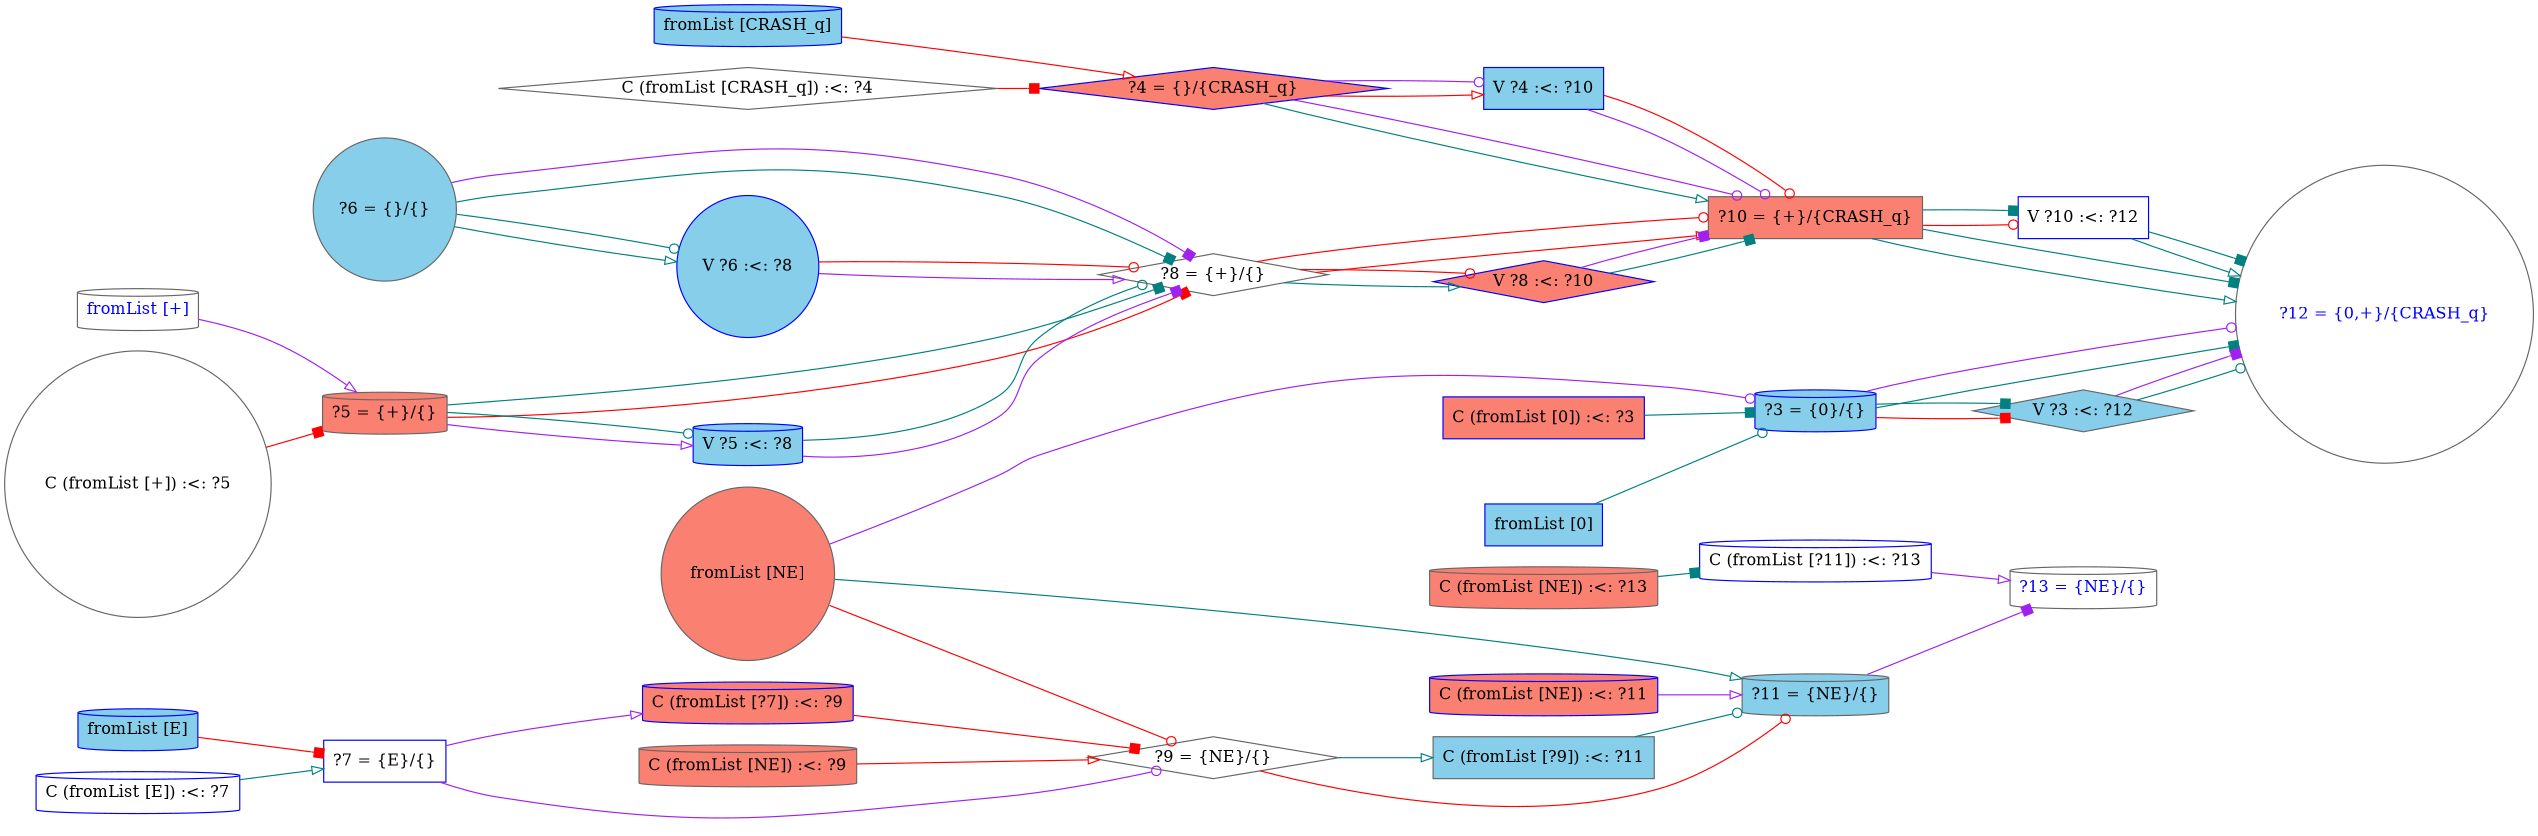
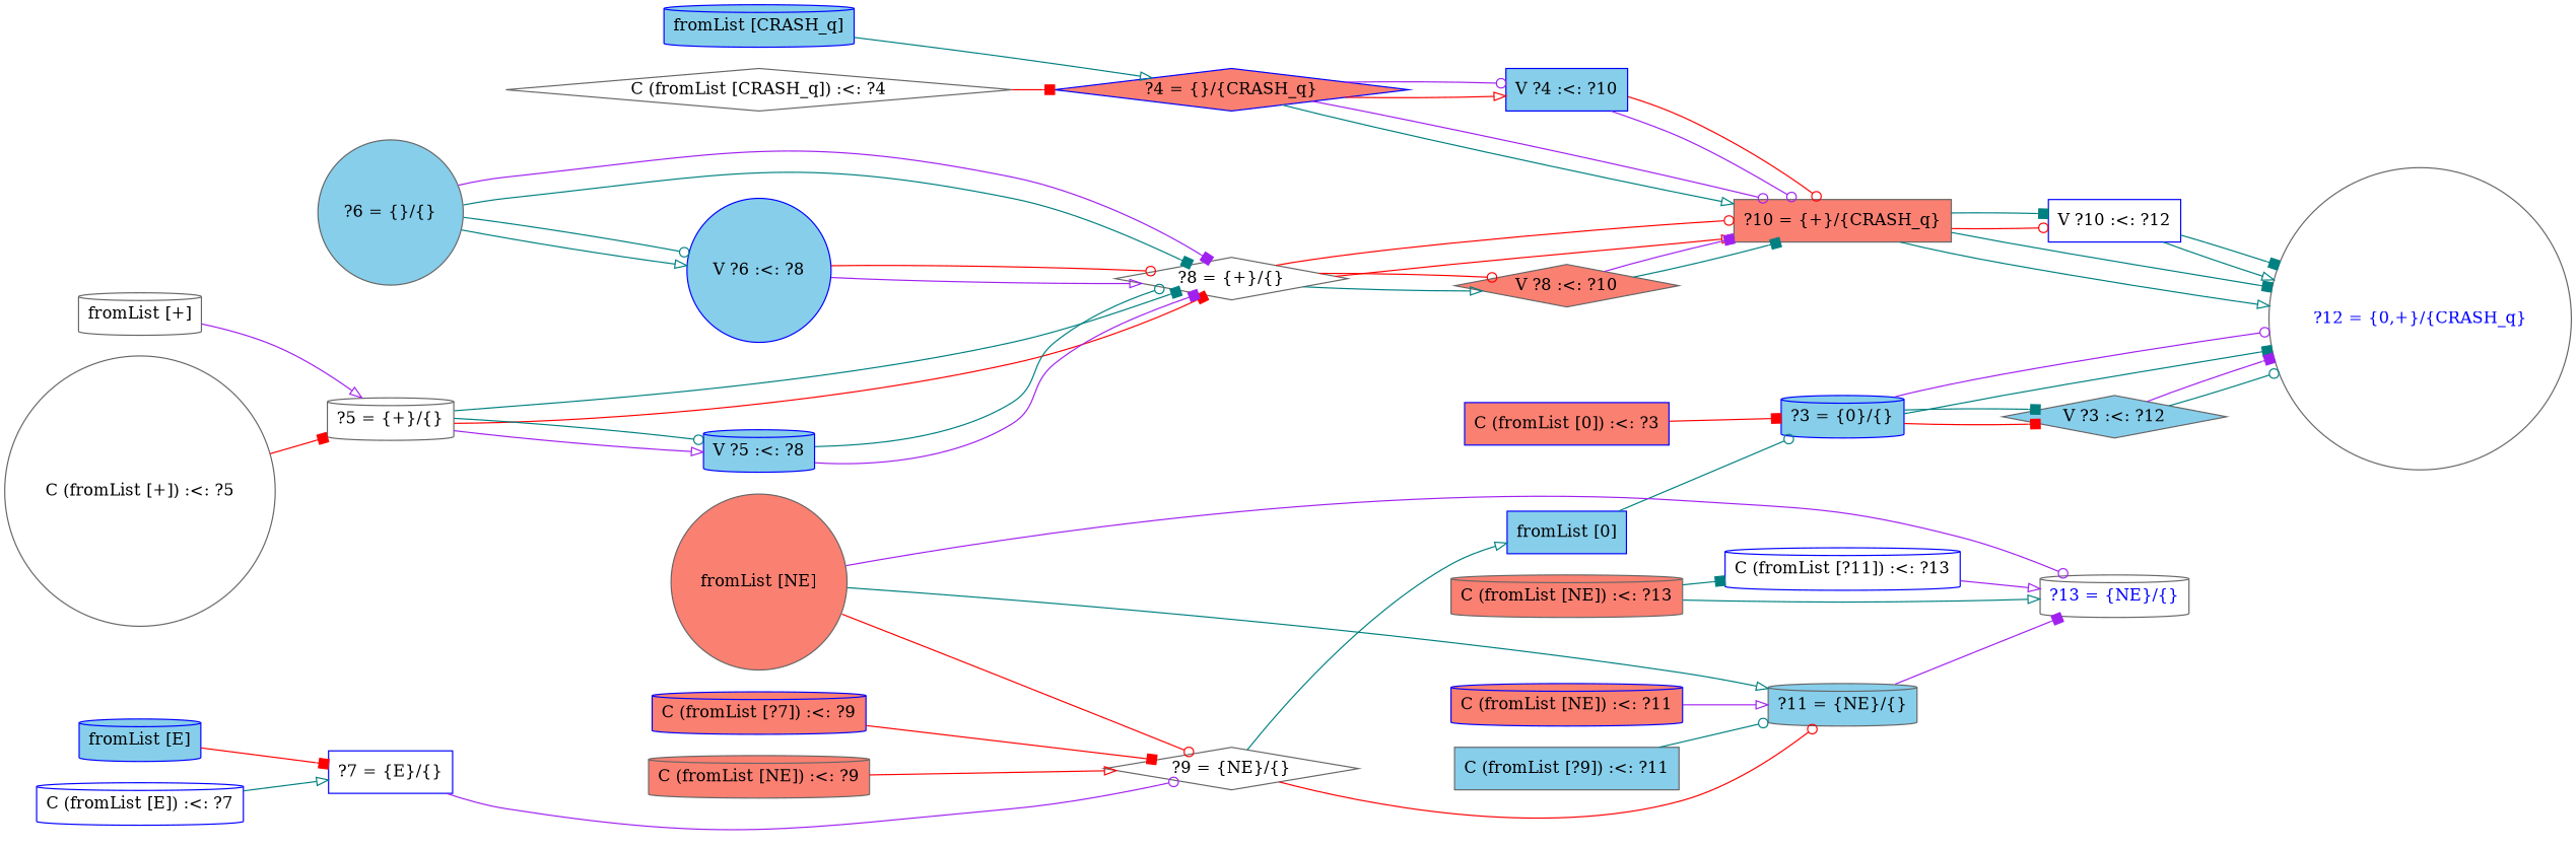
  digraph {
    rankdir=LR
    node [color=gray40 fillcolor=white shape=cylinder style=filled]
    edge [arrowhead=box color=teal]
    "?10 = {+}/{CRASH_q}" [fillcolor=salmon fontcolor=black shape=box]
    "?12 = {0,+}/{CRASH_q}" [fontcolor=blue shape=circle]
    "V ?10 :<: ?12" [color=blue shape=box]
    "?11 = {NE}/{}" [fillcolor=skyblue fontcolor=black]
    "?13 = {NE}/{}" [fontcolor=blue]
    "C (fromList [?11]) :<: ?13" [color=blue]
    "?3 = {0}/{}" [color=blue fillcolor=skyblue fontcolor=black]
    "V ?3 :<: ?12" [fillcolor=skyblue shape=diamond]
    "?4 = {}/{CRASH_q}" [color=blue fillcolor=salmon fontcolor=black shape=diamond]
    "V ?4 :<: ?10" [color=blue fillcolor=skyblue shape=box]
-   "?5 = {+}/{}" [fillcolor=salmon fontcolor=black]
+   "?5 = {+}/{}" [fontcolor=black]
    "?8 = {+}/{}" [fontcolor=black shape=diamond]
    "V ?5 :<: ?8" [color=blue fillcolor=skyblue]
-   "V ?8 :<: ?10" [color=blue fillcolor=salmon shape=diamond]
+   "V ?8 :<: ?10" [fillcolor=salmon shape=diamond]
    "?6 = {}/{}" [fillcolor=skyblue fontcolor=black shape=circle]
    "V ?6 :<: ?8" [color=blue fillcolor=skyblue shape=circle]
    "?7 = {E}/{}" [color=blue fontcolor=black shape=box]
    "?9 = {NE}/{}" [fontcolor=black shape=diamond]
    "C (fromList [?7]) :<: ?9" [color=blue fillcolor=salmon]
    "C (fromList [?9]) :<: ?11" [fillcolor=skyblue shape=box]
    "fromList [0]" [color=blue fillcolor=skyblue shape=box]
-   "fromList [+]" [fontcolor=blue]
+   "fromList [+]"
    "fromList [E]" [color=blue fillcolor=skyblue]
    "fromList [NE]" [fillcolor=salmon shape=circle]
    "fromList [CRASH_q]" [color=blue fillcolor=skyblue]
    "C (fromList [0]) :<: ?3" [color=blue fillcolor=salmon shape=box]
    "C (fromList [+]) :<: ?5" [shape=circle]
    "C (fromList [E]) :<: ?7" [color=blue]
    "C (fromList [NE]) :<: ?11" [color=blue fillcolor=salmon]
    "C (fromList [NE]) :<: ?13" [fillcolor=salmon]
    "C (fromList [NE]) :<: ?9" [fillcolor=salmon]
    "C (fromList [CRASH_q]) :<: ?4" [shape=diamond]
    "?10 = {+}/{CRASH_q}" -> "?12 = {0,+}/{CRASH_q}" [arrowhead=onormal]
    "?10 = {+}/{CRASH_q}" -> "?12 = {0,+}/{CRASH_q}"
    "?10 = {+}/{CRASH_q}" -> "V ?10 :<: ?12" [arrowhead=odot color=red]
    "?10 = {+}/{CRASH_q}" -> "V ?10 :<: ?12"
    "V ?10 :<: ?12" -> "?12 = {0,+}/{CRASH_q}" [arrowhead=onormal]
    "V ?10 :<: ?12" -> "?12 = {0,+}/{CRASH_q}"
    "?11 = {NE}/{}" -> "?13 = {NE}/{}" [color=purple]
    "C (fromList [?11]) :<: ?13" -> "?13 = {NE}/{}" [arrowhead=onormal color=purple]
    "?3 = {0}/{}" -> "?12 = {0,+}/{CRASH_q}"
    "?3 = {0}/{}" -> "?12 = {0,+}/{CRASH_q}" [arrowhead=odot color=purple]
    "?3 = {0}/{}" -> "V ?3 :<: ?12" [color=red]
    "?3 = {0}/{}" -> "V ?3 :<: ?12"
    "V ?3 :<: ?12" -> "?12 = {0,+}/{CRASH_q}" [arrowhead=odot]
    "V ?3 :<: ?12" -> "?12 = {0,+}/{CRASH_q}" [color=purple]
    "?4 = {}/{CRASH_q}" -> "?10 = {+}/{CRASH_q}" [arrowhead=onormal]
    "?4 = {}/{CRASH_q}" -> "?10 = {+}/{CRASH_q}" [arrowhead=odot color=purple]
    "?4 = {}/{CRASH_q}" -> "V ?4 :<: ?10" [arrowhead=onormal color=red]
    "?4 = {}/{CRASH_q}" -> "V ?4 :<: ?10" [arrowhead=odot color=purple]
    "V ?4 :<: ?10" -> "?10 = {+}/{CRASH_q}" [arrowhead=odot color=purple]
    "V ?4 :<: ?10" -> "?10 = {+}/{CRASH_q}" [arrowhead=odot color=red]
    "?5 = {+}/{}" -> "?8 = {+}/{}" [color=red]
    "?5 = {+}/{}" -> "?8 = {+}/{}"
    "?5 = {+}/{}" -> "V ?5 :<: ?8" [arrowhead=onormal color=purple]
    "?5 = {+}/{}" -> "V ?5 :<: ?8" [arrowhead=odot]
    "?8 = {+}/{}" -> "?10 = {+}/{CRASH_q}" [arrowhead=onormal color=red]
    "?8 = {+}/{}" -> "?10 = {+}/{CRASH_q}" [arrowhead=odot color=red]
    "?8 = {+}/{}" -> "V ?8 :<: ?10" [arrowhead=onormal]
    "?8 = {+}/{}" -> "V ?8 :<: ?10" [arrowhead=odot color=red]
    "V ?5 :<: ?8" -> "?8 = {+}/{}" [color=purple]
    "V ?5 :<: ?8" -> "?8 = {+}/{}" [arrowhead=odot]
    "V ?8 :<: ?10" -> "?10 = {+}/{CRASH_q}"
    "V ?8 :<: ?10" -> "?10 = {+}/{CRASH_q}" [color=purple]
    "?6 = {}/{}" -> "?8 = {+}/{}"
    "?6 = {}/{}" -> "?8 = {+}/{}" [color=purple]
    "?6 = {}/{}" -> "V ?6 :<: ?8" [arrowhead=onormal]
    "?6 = {}/{}" -> "V ?6 :<: ?8" [arrowhead=odot]
    "V ?6 :<: ?8" -> "?8 = {+}/{}" [arrowhead=onormal color=purple]
    "V ?6 :<: ?8" -> "?8 = {+}/{}" [arrowhead=odot color=red]
    "?7 = {E}/{}" -> "?9 = {NE}/{}" [arrowhead=odot color=purple]
-   "?7 = {E}/{}" -> "C (fromList [?7]) :<: ?9" [arrowhead=onormal color=purple]
    "?9 = {NE}/{}" -> "?11 = {NE}/{}" [arrowhead=odot color=red]
-   "?9 = {NE}/{}" -> "C (fromList [?9]) :<: ?11" [arrowhead=onormal]
+   "?9 = {NE}/{}" -> "fromList [0]" [arrowhead=onormal]
    "C (fromList [?7]) :<: ?9" -> "?9 = {NE}/{}" [color=red]
    "C (fromList [?9]) :<: ?11" -> "?11 = {NE}/{}" [arrowhead=odot]
    "fromList [0]" -> "?3 = {0}/{}" [arrowhead=odot]
    "fromList [+]" -> "?5 = {+}/{}" [arrowhead=onormal color=purple]
    "fromList [E]" -> "?7 = {E}/{}" [color=red]
    "fromList [NE]" -> "?11 = {NE}/{}" [arrowhead=onormal]
-   "fromList [NE]" -> "?3 = {0}/{}" [arrowhead=odot color=purple]
+   "fromList [NE]" -> "?13 = {NE}/{}" [arrowhead=odot color=purple]
    "fromList [NE]" -> "?9 = {NE}/{}" [arrowhead=odot color=red]
-   "fromList [CRASH_q]" -> "?4 = {}/{CRASH_q}" [arrowhead=onormal color=red]
-   "C (fromList [0]) :<: ?3" -> "?3 = {0}/{}"
+   "fromList [CRASH_q]" -> "?4 = {}/{CRASH_q}" [arrowhead=onormal]
+   "C (fromList [0]) :<: ?3" -> "?3 = {0}/{}" [color=red]
    "C (fromList [+]) :<: ?5" -> "?5 = {+}/{}" [color=red]
    "C (fromList [E]) :<: ?7" -> "?7 = {E}/{}" [arrowhead=onormal]
    "C (fromList [NE]) :<: ?11" -> "?11 = {NE}/{}" [arrowhead=onormal color=purple]
+   "C (fromList [NE]) :<: ?13" -> "?13 = {NE}/{}" [arrowhead=onormal]
    "C (fromList [NE]) :<: ?13" -> "C (fromList [?11]) :<: ?13"
    "C (fromList [NE]) :<: ?9" -> "?9 = {NE}/{}" [arrowhead=onormal color=red]
    "C (fromList [CRASH_q]) :<: ?4" -> "?4 = {}/{CRASH_q}" [color=red]
  }
